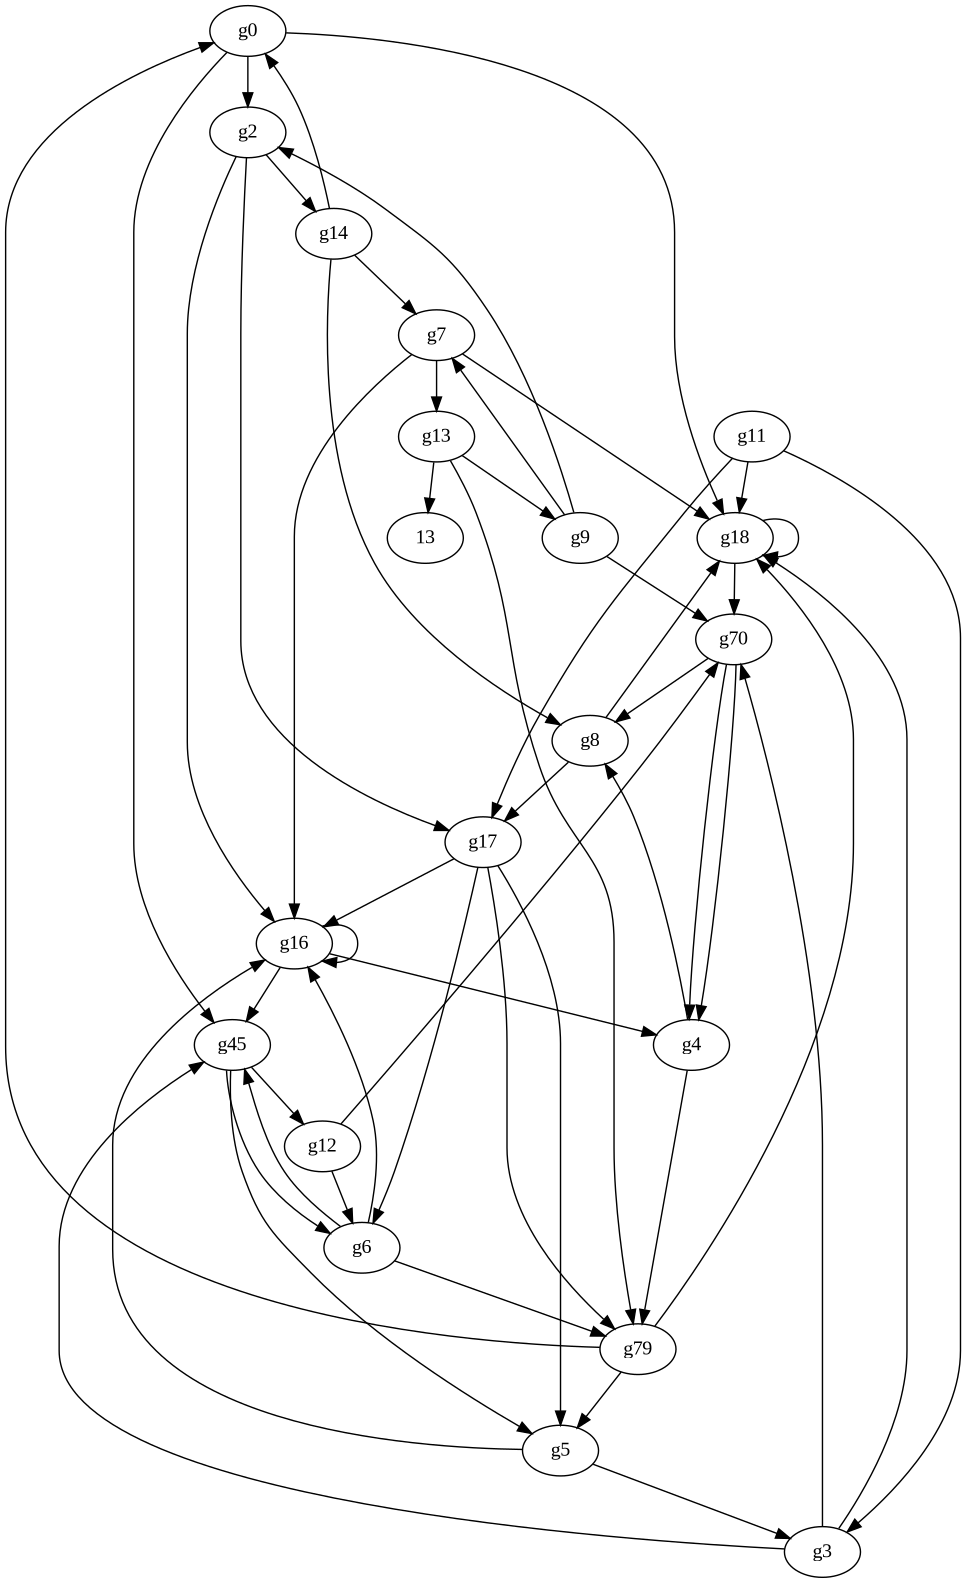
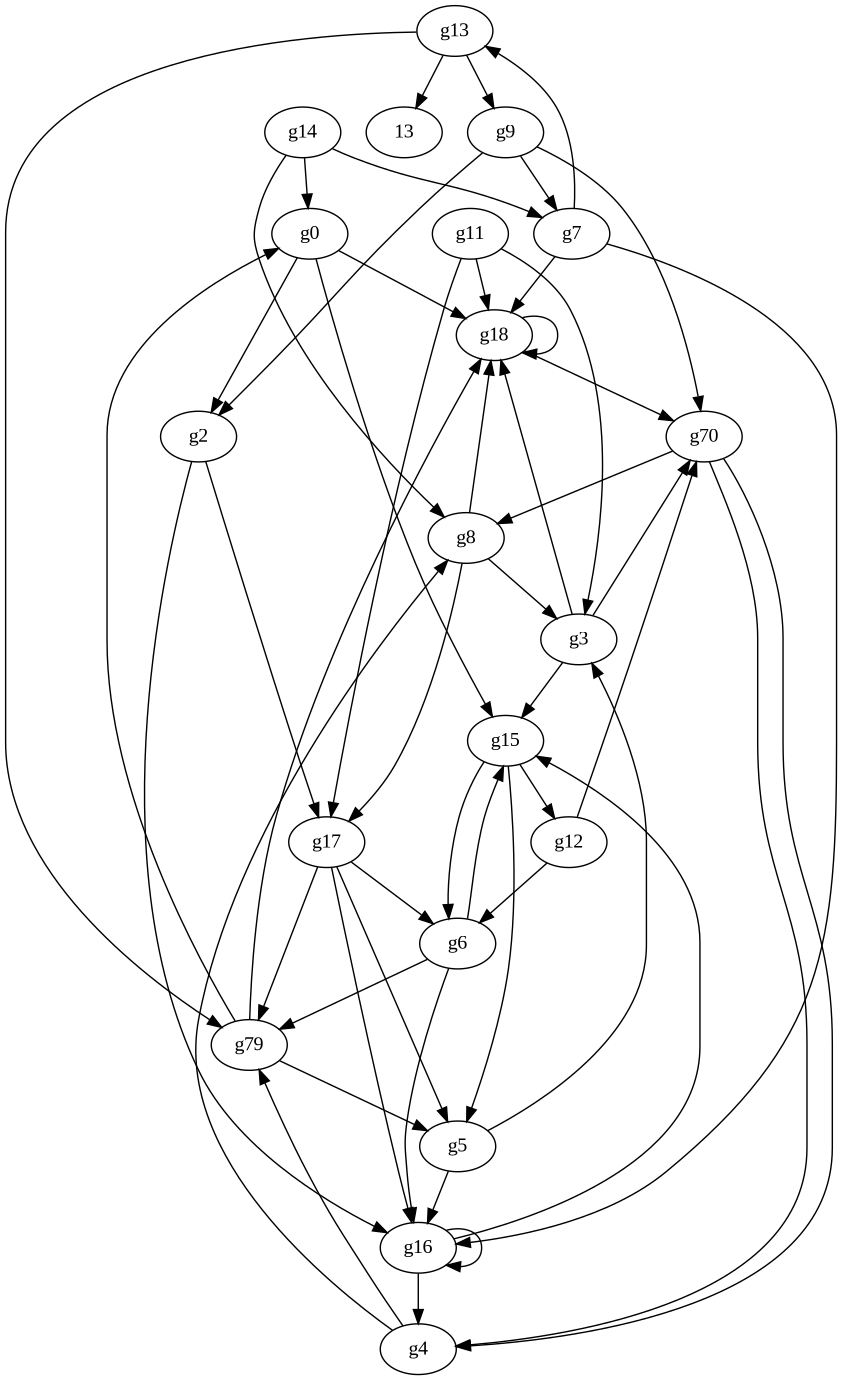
  digraph {
    fontname="Liberation Serif"
    node [fontname="Liberation Serif"]
    edge [fontname="Liberation Serif"]
    g0
    g18
    g2
-   g15 [label=g45]
+   g15
    n5 [label=g70]
    g14
    g16
    g17
    g6
    g5
    g12
    g8
    g4
    g7
    n15 [label=g79]
    g3
    g13
    g9
    13
    g11
    g0 -> g18
    g0 -> g2
    g0 -> g15
    g18 -> g18
    g18 -> n5
-   g2 -> g14
    g2 -> g16
    g2 -> g17
    g15 -> g6
    g15 -> g5
    g15 -> g12
    n5 -> g8
    n5 -> g4
    n5 -> g4
    g14 -> g0
    g14 -> g8
    g14 -> g7
    g16 -> g15
    g16 -> g16
    g16 -> g4
    g17 -> g16
    g17 -> g6
    g17 -> g5
    g17 -> n15
    g6 -> g15
    g6 -> g16
    g6 -> n15
    g5 -> g16
    g5 -> g3
    g12 -> n5
    g12 -> g6
    g8 -> g18
    g8 -> g17
+   g8 -> g3
    g4 -> g8
    g4 -> n15
    g7 -> g18
    g7 -> g16
    g7 -> g13
    n15 -> g0
    n15 -> g18
    n15 -> g5
    g3 -> g18
    g3 -> g15
    g3 -> n5
    g13 -> n15
    g13 -> g9
    g13 -> 13
    g9 -> g2
    g9 -> n5
    g9 -> g7
    g11 -> g18
    g11 -> g17
    g11 -> g3
  }
